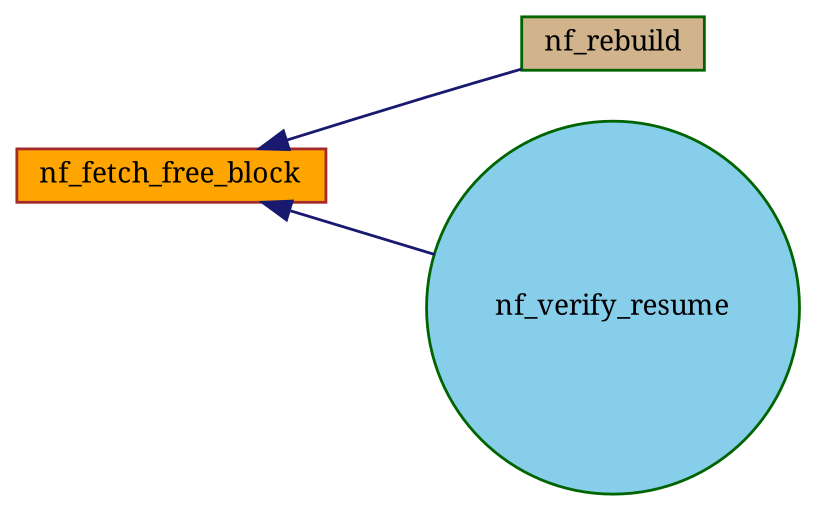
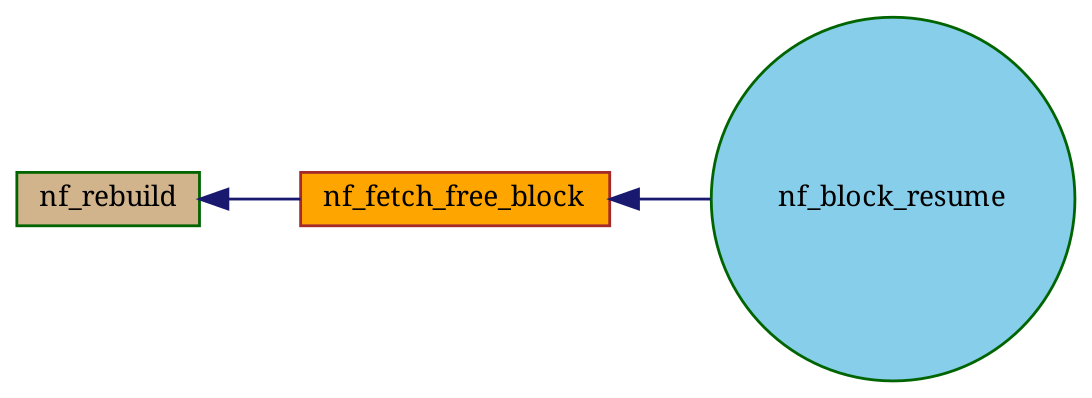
  digraph {
    fontname="Noto Serif"
    rankdir=LR
    node [color=darkgreen fontname="Noto Serif" fontsize=10 shape=box style=filled]
    edge [color=midnightblue dir=back fontname="Noto Serif" fontsize=10 labelfontname="FreeSans.ttf" labelfontsize=10 style=solid]
    n1 [color=brown fillcolor=orange fontcolor=black height=0.2 label=nf_fetch_free_block width=0.4]
    n2 [fillcolor=tan height=0.2 label=nf_rebuild width=0.4]
-   n3 [fillcolor=skyblue height=0.2 label=nf_verify_resume shape=circle width=0.4]
-   n1 -> n2
+   n3 [fillcolor=skyblue height=0.2 label=nf_block_resume shape=circle width=0.4]
+   n2 -> n1
    n1 -> n3
  }
